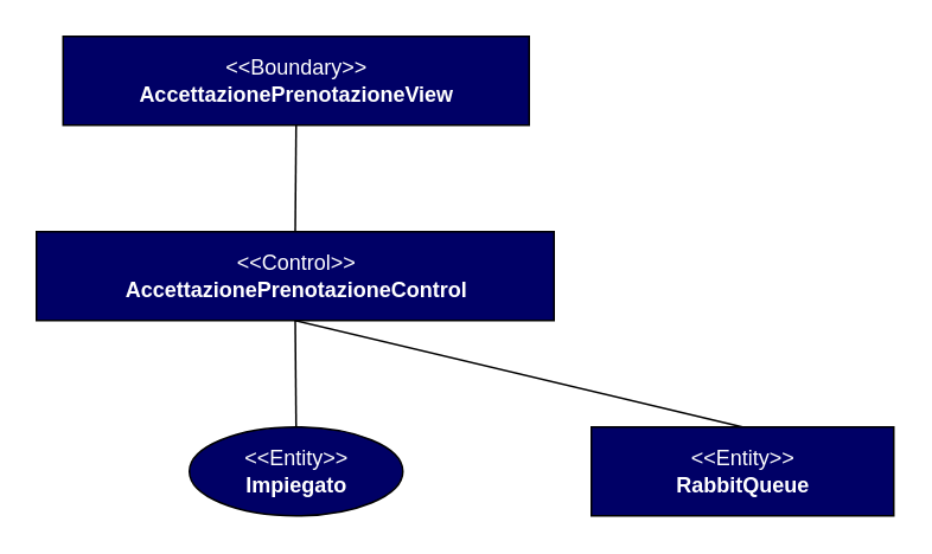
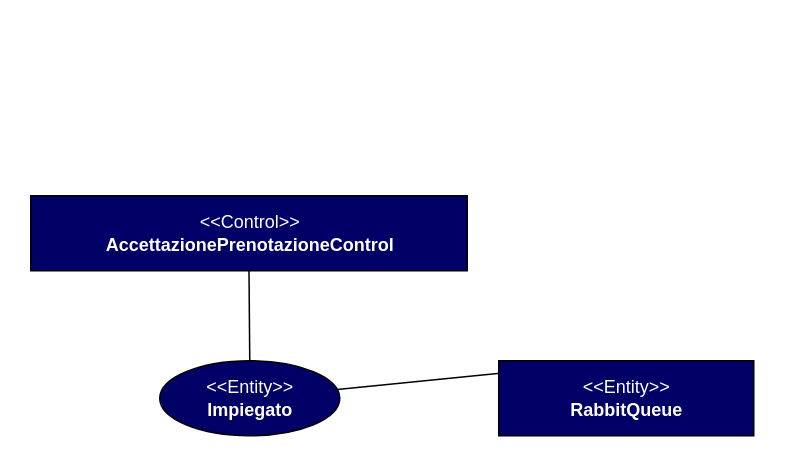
  <mxCell id="0" />
  <mxCell id="1" parent="0" />
  <mxCell id="2" value="&lt;font color=&quot;#ffffff&quot;&gt;&amp;lt;&amp;lt;Entity&amp;gt;&amp;gt;&lt;br&gt;&lt;/font&gt;&lt;div&gt;&lt;b&gt;&lt;font color=&quot;#ffffff&quot;&gt;Impiegato&lt;/font&gt;&lt;/b&gt;&lt;br&gt;&lt;/div&gt;" style="ellipse;html=1;fillColor=#000066;" parent="1" vertex="1"><mxGeometry x="106" y="240" width="120" height="50" as="geometry" /></mxCell>
  <mxCell id="3" value="&lt;font color=&quot;#ffffff&quot;&gt;&amp;lt;&amp;lt;Control&amp;gt;&amp;gt;&lt;br&gt;&lt;/font&gt;&lt;div&gt;&lt;b&gt;&lt;font color=&quot;#ffffff&quot;&gt;AccettazionePrenotazioneControl&lt;/font&gt;&lt;/b&gt;&lt;br&gt;&lt;/div&gt;" style="html=1;fillColor=#000066;" parent="1" vertex="1"><mxGeometry x="20" y="130" width="291" height="50" as="geometry" /></mxCell>
- <mxCell id="4" value="&lt;font color=&quot;#ffffff&quot;&gt;&amp;lt;&amp;lt;Boundary&amp;gt;&amp;gt;&lt;br&gt;&lt;/font&gt;&lt;div&gt;&lt;b&gt;&lt;font color=&quot;#ffffff&quot;&gt;AccettazionePrenotazioneView&lt;/font&gt;&lt;/b&gt;&lt;br&gt;&lt;/div&gt;" style="html=1;fillColor=#000066;" parent="1" vertex="1"><mxGeometry x="35" y="20" width="262" height="50" as="geometry" /></mxCell>
  <mxCell id="5" value="" style="endArrow=none;html=1;entryX=0.5;entryY=1;entryDx=0;entryDy=0;exitX=0.5;exitY=0;exitDx=0;exitDy=0;" parent="1" source="2" target="3" edge="1"><mxGeometry width="50" height="50" relative="1" as="geometry"><mxPoint x="142" y="360" as="sourcePoint" /><mxPoint x="192" y="310" as="targetPoint" /></mxGeometry></mxCell>
- <mxCell id="6" value="" style="endArrow=none;html=1;entryX=0.5;entryY=1;entryDx=0;entryDy=0;exitX=0.5;exitY=0;exitDx=0;exitDy=0;" parent="1" source="3" target="4" edge="1"><mxGeometry width="50" height="50" relative="1" as="geometry"><mxPoint x="192" y="90" as="sourcePoint" /><mxPoint x="192" y="30" as="targetPoint" /></mxGeometry></mxCell>
- <mxCell id="7" value="" style="endArrow=none;html=1;entryX=0.5;entryY=1;entryDx=0;entryDy=0;exitX=0.5;exitY=0;exitDx=0;exitDy=0;" parent="1" source="8" target="3" edge="1"><mxGeometry width="50" height="50" relative="1" as="geometry"><mxPoint x="362" y="250" as="sourcePoint" /><mxPoint x="232" y="310" as="targetPoint" /></mxGeometry></mxCell>
+ <mxCell id="7" value="" style="endArrow=none;html=1;exitX=0.5;exitY=0;exitDx=0;exitDy=0;" parent="1" source="8" target="2" edge="1"><mxGeometry width="50" height="50" relative="1" as="geometry"><mxPoint x="362" y="250" as="sourcePoint" /><mxPoint x="232" y="310" as="targetPoint" /></mxGeometry></mxCell>
  <mxCell id="8" value="&lt;div&gt;&lt;font color=&quot;#ffffff&quot;&gt;&amp;lt;&amp;lt;Entity&amp;gt;&amp;gt;&lt;br&gt;&lt;/font&gt;&lt;/div&gt;&lt;div&gt;&lt;font color=&quot;#ffffff&quot;&gt;&lt;b&gt;RabbitQueue&lt;/b&gt;&lt;/font&gt;&lt;/div&gt;" style="html=1;fillColor=#000066;" parent="1" vertex="1"><mxGeometry x="332" y="240" width="170" height="50" as="geometry" /></mxCell>
